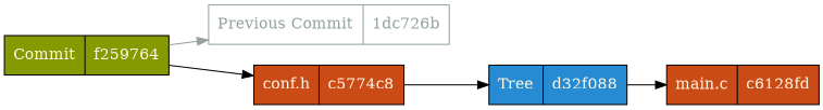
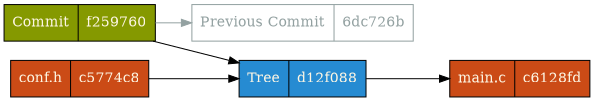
  digraph {
    rankdir=LR
    node [fillcolor="#cb4b16" fontcolor="#fdf6e3" shape=record style=filled]
-   n1 [color="#93a1a1" fillcolor=white fontcolor="#93a1a1" label="{Previous Commit|1dc726b}"]
-   n2 [fillcolor="#859900" label="{Commit|f259764}"]
-   n3 [fillcolor="#268bd2" label="{Tree|d32f088}"]
+   n1 [color="#93a1a1" fillcolor=white fontcolor="#93a1a1" label="{Previous Commit|6dc726b}"]
+   n2 [fillcolor="#859900" label="{Commit|f259760}"]
+   n3 [fillcolor="#268bd2" label="{Tree|d12f088}"]
    n4 [label="{main.c|c6128fd}"]
    n5 [label="{conf.h|c5774c8}"]
    n2 -> n1 [color="#93a1a1"]
-   n2 -> n5
+   n2 -> n3
    n3 -> n4
    n5 -> n3
  }
